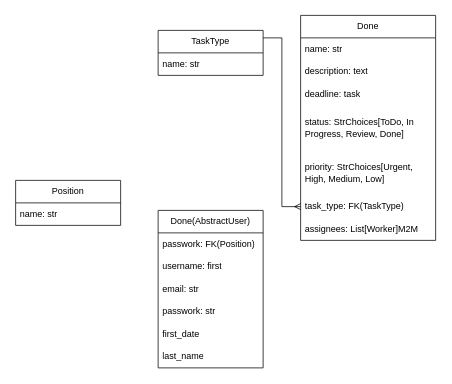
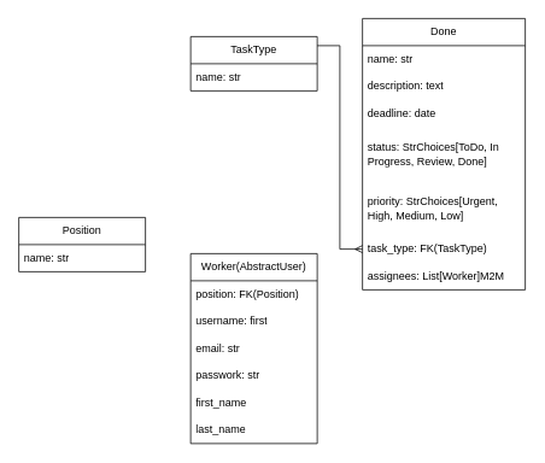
  <mxCell id="0" />
  <mxCell id="1" parent="0" />
  <mxCell id="2" value="TaskType" style="swimlane;fontStyle=0;childLayout=stackLayout;horizontal=1;startSize=30;horizontalStack=0;resizeParent=1;resizeParentMax=0;resizeLast=0;collapsible=1;marginBottom=0;whiteSpace=wrap;html=1;" vertex="1" parent="1"><mxGeometry x="210" y="40" width="140" height="60" as="geometry" /></mxCell>
  <mxCell id="3" value="name: str" style="text;strokeColor=none;fillColor=none;align=left;verticalAlign=middle;spacingLeft=4;spacingRight=4;overflow=hidden;points=[[0,0.5],[1,0.5]];portConstraint=eastwest;rotatable=0;whiteSpace=wrap;html=1;" vertex="1" parent="2"><mxGeometry y="30" width="140" height="30" as="geometry" /></mxCell>
  <mxCell id="4" value="Done" style="swimlane;fontStyle=0;childLayout=stackLayout;horizontal=1;startSize=30;horizontalStack=0;resizeParent=1;resizeParentMax=0;resizeLast=0;collapsible=1;marginBottom=0;whiteSpace=wrap;html=1;" vertex="1" parent="1"><mxGeometry x="400" y="20" width="180" height="300" as="geometry" /></mxCell>
  <mxCell id="5" value="name: str" style="text;strokeColor=none;fillColor=none;align=left;verticalAlign=middle;spacingLeft=4;spacingRight=4;overflow=hidden;points=[[0,0.5],[1,0.5]];portConstraint=eastwest;rotatable=0;whiteSpace=wrap;html=1;" vertex="1" parent="4"><mxGeometry y="30" width="180" height="30" as="geometry" /></mxCell>
  <mxCell id="6" value="description: text" style="text;strokeColor=none;fillColor=none;align=left;verticalAlign=middle;spacingLeft=4;spacingRight=4;overflow=hidden;points=[[0,0.5],[1,0.5]];portConstraint=eastwest;rotatable=0;whiteSpace=wrap;html=1;" vertex="1" parent="4"><mxGeometry y="60" width="180" height="30" as="geometry" /></mxCell>
- <mxCell id="7" value="deadline: task" style="text;strokeColor=none;fillColor=none;align=left;verticalAlign=middle;spacingLeft=4;spacingRight=4;overflow=hidden;points=[[0,0.5],[1,0.5]];portConstraint=eastwest;rotatable=0;whiteSpace=wrap;html=1;" vertex="1" parent="4"><mxGeometry y="90" width="180" height="30" as="geometry" /></mxCell>
+ <mxCell id="7" value="deadline: date" style="text;strokeColor=none;fillColor=none;align=left;verticalAlign=middle;spacingLeft=4;spacingRight=4;overflow=hidden;points=[[0,0.5],[1,0.5]];portConstraint=eastwest;rotatable=0;whiteSpace=wrap;html=1;" vertex="1" parent="4"><mxGeometry y="90" width="180" height="30" as="geometry" /></mxCell>
  <mxCell id="8" value="status: StrChoices[ToDo, In Progress, Review, Done]" style="text;strokeColor=none;fillColor=none;align=left;verticalAlign=middle;spacingLeft=4;spacingRight=4;overflow=hidden;points=[[0,0.5],[1,0.5]];portConstraint=eastwest;rotatable=0;whiteSpace=wrap;html=1;" vertex="1" parent="4"><mxGeometry y="120" width="180" height="60" as="geometry" /></mxCell>
  <mxCell id="9" value="priority: StrChoices[Urgent, High, Medium, Low]" style="text;strokeColor=none;fillColor=none;align=left;verticalAlign=middle;spacingLeft=4;spacingRight=4;overflow=hidden;points=[[0,0.5],[1,0.5]];portConstraint=eastwest;rotatable=0;whiteSpace=wrap;html=1;" vertex="1" parent="4"><mxGeometry y="180" width="180" height="60" as="geometry" /></mxCell>
  <mxCell id="10" value="task_type: FK(TaskType)" style="text;strokeColor=none;fillColor=none;align=left;verticalAlign=middle;spacingLeft=4;spacingRight=4;overflow=hidden;points=[[0,0.5],[1,0.5]];portConstraint=eastwest;rotatable=0;whiteSpace=wrap;html=1;" vertex="1" parent="4"><mxGeometry y="240" width="180" height="30" as="geometry" /></mxCell>
  <mxCell id="11" value="assignees: List[Worker]M2M" style="text;strokeColor=none;fillColor=none;align=left;verticalAlign=middle;spacingLeft=4;spacingRight=4;overflow=hidden;points=[[0,0.5],[1,0.5]];portConstraint=eastwest;rotatable=0;whiteSpace=wrap;html=1;" vertex="1" parent="4"><mxGeometry y="270" width="180" height="30" as="geometry" /></mxCell>
- <mxCell id="12" value="Done(AbstractUser)" style="swimlane;fontStyle=0;childLayout=stackLayout;horizontal=1;startSize=30;horizontalStack=0;resizeParent=1;resizeParentMax=0;resizeLast=0;collapsible=1;marginBottom=0;whiteSpace=wrap;html=1;" vertex="1" parent="1"><mxGeometry x="210" y="280" width="140" height="210" as="geometry" /></mxCell>
- <mxCell id="13" value="passwork: FK(Position)" style="text;strokeColor=none;fillColor=none;align=left;verticalAlign=middle;spacingLeft=4;spacingRight=4;overflow=hidden;points=[[0,0.5],[1,0.5]];portConstraint=eastwest;rotatable=0;whiteSpace=wrap;html=1;" vertex="1" parent="12"><mxGeometry y="30" width="140" height="30" as="geometry" /></mxCell>
+ <mxCell id="12" value="Worker(AbstractUser)" style="swimlane;fontStyle=0;childLayout=stackLayout;horizontal=1;startSize=30;horizontalStack=0;resizeParent=1;resizeParentMax=0;resizeLast=0;collapsible=1;marginBottom=0;whiteSpace=wrap;html=1;" vertex="1" parent="1"><mxGeometry x="210" y="280" width="140" height="210" as="geometry" /></mxCell>
+ <mxCell id="13" value="position: FK(Position)" style="text;strokeColor=none;fillColor=none;align=left;verticalAlign=middle;spacingLeft=4;spacingRight=4;overflow=hidden;points=[[0,0.5],[1,0.5]];portConstraint=eastwest;rotatable=0;whiteSpace=wrap;html=1;" vertex="1" parent="12"><mxGeometry y="30" width="140" height="30" as="geometry" /></mxCell>
  <mxCell id="14" value="username: first" style="text;strokeColor=none;fillColor=none;align=left;verticalAlign=middle;spacingLeft=4;spacingRight=4;overflow=hidden;points=[[0,0.5],[1,0.5]];portConstraint=eastwest;rotatable=0;whiteSpace=wrap;html=1;" vertex="1" parent="12"><mxGeometry y="60" width="140" height="30" as="geometry" /></mxCell>
  <mxCell id="15" value="email: str" style="text;strokeColor=none;fillColor=none;align=left;verticalAlign=middle;spacingLeft=4;spacingRight=4;overflow=hidden;points=[[0,0.5],[1,0.5]];portConstraint=eastwest;rotatable=0;whiteSpace=wrap;html=1;" vertex="1" parent="12"><mxGeometry y="90" width="140" height="30" as="geometry" /></mxCell>
  <mxCell id="16" value="passwork: str" style="text;strokeColor=none;fillColor=none;align=left;verticalAlign=middle;spacingLeft=4;spacingRight=4;overflow=hidden;points=[[0,0.5],[1,0.5]];portConstraint=eastwest;rotatable=0;whiteSpace=wrap;html=1;" vertex="1" parent="12"><mxGeometry y="120" width="140" height="30" as="geometry" /></mxCell>
- <mxCell id="17" value="first_date" style="text;strokeColor=none;fillColor=none;align=left;verticalAlign=middle;spacingLeft=4;spacingRight=4;overflow=hidden;points=[[0,0.5],[1,0.5]];portConstraint=eastwest;rotatable=0;whiteSpace=wrap;html=1;" vertex="1" parent="12"><mxGeometry y="150" width="140" height="30" as="geometry" /></mxCell>
+ <mxCell id="17" value="first_name" style="text;strokeColor=none;fillColor=none;align=left;verticalAlign=middle;spacingLeft=4;spacingRight=4;overflow=hidden;points=[[0,0.5],[1,0.5]];portConstraint=eastwest;rotatable=0;whiteSpace=wrap;html=1;" vertex="1" parent="12"><mxGeometry y="150" width="140" height="30" as="geometry" /></mxCell>
  <mxCell id="18" value="last_name" style="text;strokeColor=none;fillColor=none;align=left;verticalAlign=middle;spacingLeft=4;spacingRight=4;overflow=hidden;points=[[0,0.5],[1,0.5]];portConstraint=eastwest;rotatable=0;whiteSpace=wrap;html=1;" vertex="1" parent="12"><mxGeometry y="180" width="140" height="30" as="geometry" /></mxCell>
  <mxCell id="19" value="Position" style="swimlane;fontStyle=0;childLayout=stackLayout;horizontal=1;startSize=30;horizontalStack=0;resizeParent=1;resizeParentMax=0;resizeLast=0;collapsible=1;marginBottom=0;whiteSpace=wrap;html=1;" vertex="1" parent="1"><mxGeometry x="20" y="240" width="140" height="60" as="geometry" /></mxCell>
  <mxCell id="20" value="name: str" style="text;strokeColor=none;fillColor=none;align=left;verticalAlign=middle;spacingLeft=4;spacingRight=4;overflow=hidden;points=[[0,0.5],[1,0.5]];portConstraint=eastwest;rotatable=0;whiteSpace=wrap;html=1;" vertex="1" parent="19"><mxGeometry y="30" width="140" height="30" as="geometry" /></mxCell>
  <mxCell id="21" style="edgeStyle=orthogonalEdgeStyle;rounded=0;orthogonalLoop=1;jettySize=auto;html=1;entryX=1;entryY=0.167;entryDx=0;entryDy=0;entryPerimeter=0;startArrow=ERmany;startFill=0;endArrow=none;" edge="1" parent="1" source="10" target="2"><mxGeometry relative="1" as="geometry" /></mxCell>
